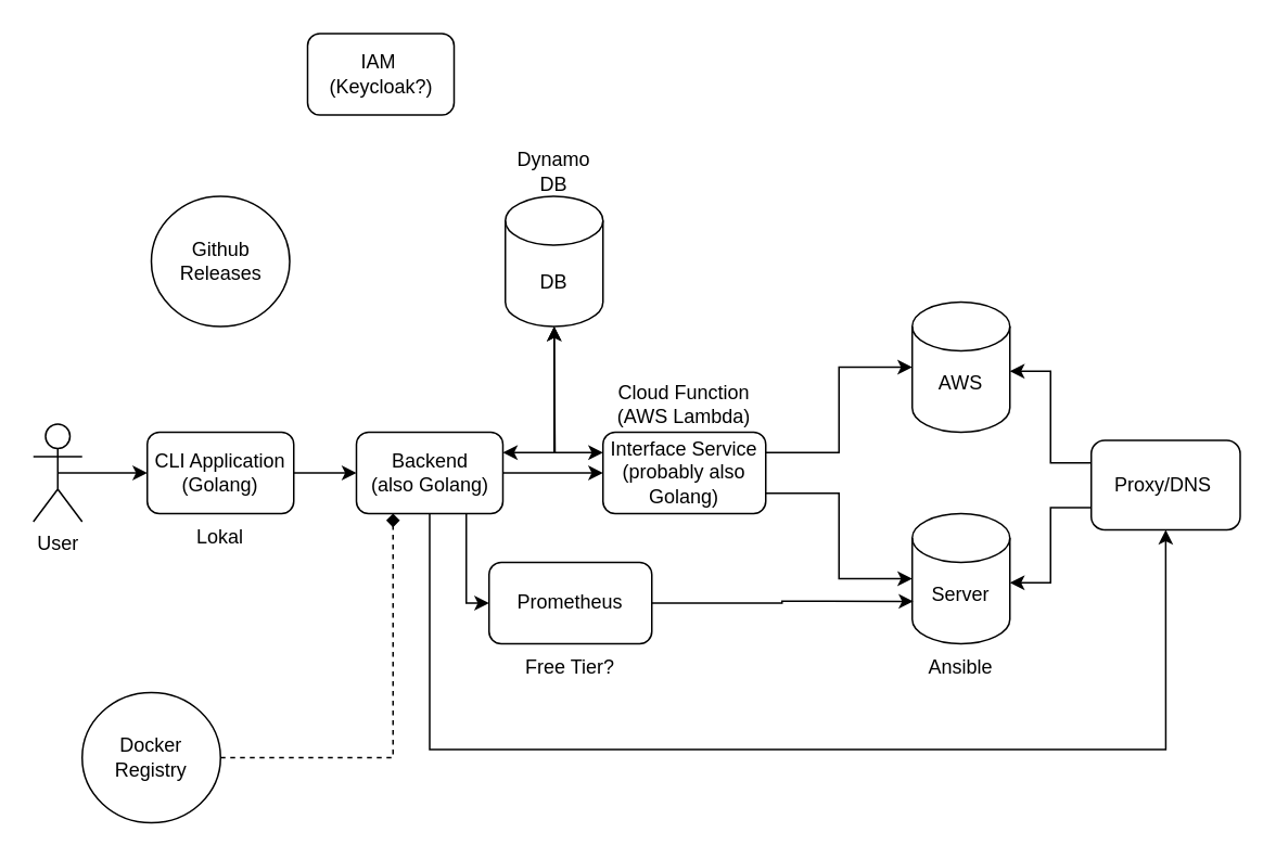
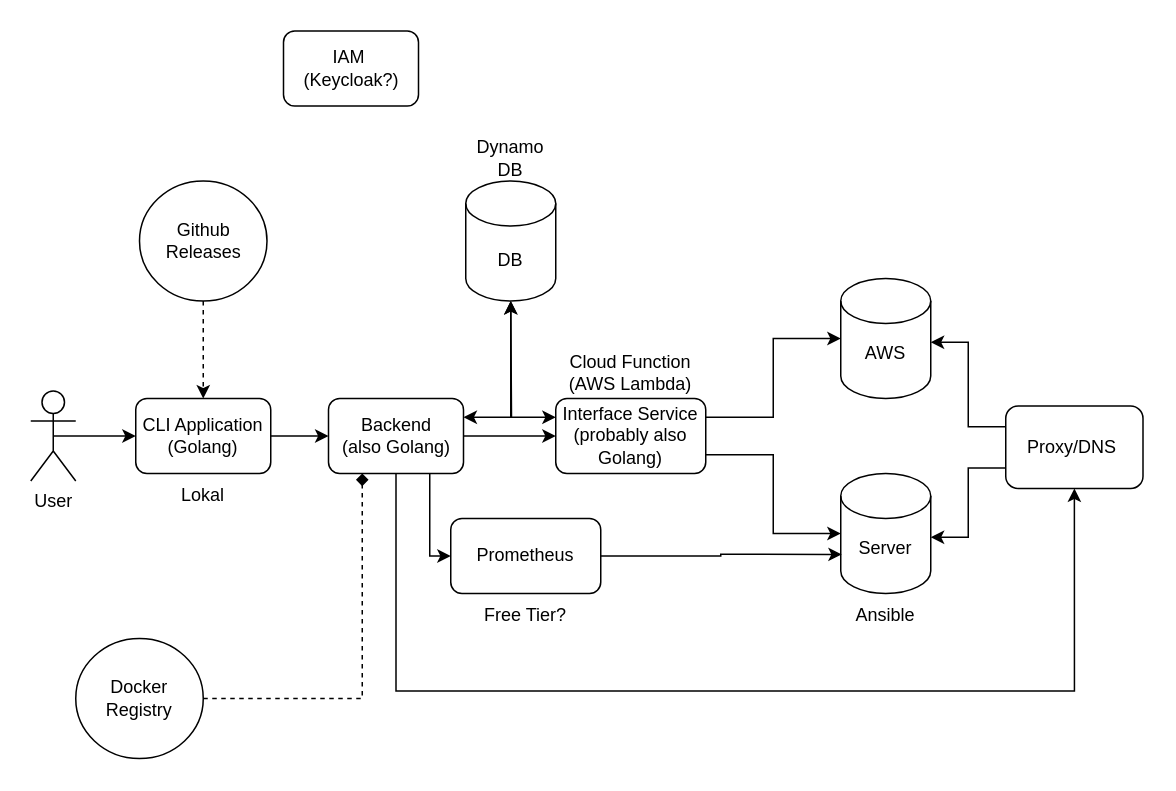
  <mxCell id="0" />
  <mxCell id="1" parent="0" />
  <mxCell id="2" style="edgeStyle=orthogonalEdgeStyle;rounded=0;orthogonalLoop=1;jettySize=auto;html=1;exitX=0.5;exitY=0.5;exitDx=0;exitDy=0;exitPerimeter=0;entryX=0;entryY=0.5;entryDx=0;entryDy=0;" edge="1" parent="1" source="3" target="5"><mxGeometry relative="1" as="geometry" /></mxCell>
  <mxCell id="3" value="User" style="shape=umlActor;verticalLabelPosition=bottom;verticalAlign=top;html=1;outlineConnect=0;" vertex="1" parent="1"><mxGeometry x="20" y="260" width="30" height="60" as="geometry" /></mxCell>
  <mxCell id="4" style="edgeStyle=orthogonalEdgeStyle;rounded=0;orthogonalLoop=1;jettySize=auto;html=1;exitX=1;exitY=0.5;exitDx=0;exitDy=0;entryX=0;entryY=0.5;entryDx=0;entryDy=0;" edge="1" parent="1" source="5" target="9"><mxGeometry relative="1" as="geometry" /></mxCell>
  <mxCell id="5" value="CLI Application&lt;br&gt;(Golang)" style="rounded=1;whiteSpace=wrap;html=1;" vertex="1" parent="1"><mxGeometry x="90" y="265" width="90" height="50" as="geometry" /></mxCell>
  <mxCell id="6" style="edgeStyle=orthogonalEdgeStyle;rounded=0;orthogonalLoop=1;jettySize=auto;html=1;exitX=1;exitY=0.5;exitDx=0;exitDy=0;entryX=0;entryY=0.5;entryDx=0;entryDy=0;" edge="1" parent="1" source="9" target="11"><mxGeometry relative="1" as="geometry" /></mxCell>
  <mxCell id="7" style="edgeStyle=orthogonalEdgeStyle;rounded=0;orthogonalLoop=1;jettySize=auto;html=1;exitX=0.75;exitY=1;exitDx=0;exitDy=0;entryX=0;entryY=0.5;entryDx=0;entryDy=0;" edge="1" parent="1" source="9" target="21"><mxGeometry relative="1" as="geometry"><Array as="points"><mxPoint x="286" y="370" /></Array></mxGeometry></mxCell>
  <mxCell id="8" style="edgeStyle=orthogonalEdgeStyle;rounded=0;orthogonalLoop=1;jettySize=auto;html=1;exitX=0.5;exitY=1;exitDx=0;exitDy=0;entryX=0.5;entryY=1;entryDx=0;entryDy=0;" edge="1" parent="1" source="9" target="33"><mxGeometry relative="1" as="geometry"><Array as="points"><mxPoint x="264" y="460" /><mxPoint x="716" y="460" /></Array></mxGeometry></mxCell>
  <mxCell id="9" value="Backend&lt;br&gt;(also Golang)" style="rounded=1;whiteSpace=wrap;html=1;" vertex="1" parent="1"><mxGeometry x="218.5" y="265" width="90" height="50" as="geometry" /></mxCell>
  <mxCell id="10" style="edgeStyle=orthogonalEdgeStyle;rounded=0;orthogonalLoop=1;jettySize=auto;html=1;exitX=0;exitY=0.25;exitDx=0;exitDy=0;startArrow=classic;startFill=1;" edge="1" parent="1" source="11"><mxGeometry relative="1" as="geometry"><mxPoint x="340" y="200" as="targetPoint" /></mxGeometry></mxCell>
  <mxCell id="11" value="Interface Service (probably also Golang)" style="rounded=1;whiteSpace=wrap;html=1;" vertex="1" parent="1"><mxGeometry x="370" y="265" width="100" height="50" as="geometry" /></mxCell>
  <mxCell id="12" value="" style="shape=cylinder3;whiteSpace=wrap;html=1;boundedLbl=1;backgroundOutline=1;size=15;" vertex="1" parent="1"><mxGeometry x="560" y="185" width="60" height="80" as="geometry" /></mxCell>
  <mxCell id="13" value="" style="shape=cylinder3;whiteSpace=wrap;html=1;boundedLbl=1;backgroundOutline=1;size=15;" vertex="1" parent="1"><mxGeometry x="560" y="315" width="60" height="80" as="geometry" /></mxCell>
  <mxCell id="14" style="edgeStyle=orthogonalEdgeStyle;rounded=0;orthogonalLoop=1;jettySize=auto;html=1;exitX=1;exitY=0.25;exitDx=0;exitDy=0;entryX=0;entryY=0.5;entryDx=0;entryDy=0;entryPerimeter=0;" edge="1" parent="1" source="11" target="12"><mxGeometry relative="1" as="geometry" /></mxCell>
  <mxCell id="15" style="edgeStyle=orthogonalEdgeStyle;rounded=0;orthogonalLoop=1;jettySize=auto;html=1;exitX=1;exitY=0.75;exitDx=0;exitDy=0;entryX=0;entryY=0.5;entryDx=0;entryDy=0;entryPerimeter=0;" edge="1" parent="1" source="11" target="13"><mxGeometry relative="1" as="geometry" /></mxCell>
  <mxCell id="16" value="AWS" style="text;html=1;strokeColor=none;fillColor=none;align=center;verticalAlign=middle;whiteSpace=wrap;rounded=0;" vertex="1" parent="1"><mxGeometry x="560" y="220" width="60" height="30" as="geometry" /></mxCell>
  <mxCell id="17" value="Server" style="text;html=1;strokeColor=none;fillColor=none;align=center;verticalAlign=middle;whiteSpace=wrap;rounded=0;" vertex="1" parent="1"><mxGeometry x="560" y="350" width="60" height="30" as="geometry" /></mxCell>
+ <mxCell id="18" style="edgeStyle=orthogonalEdgeStyle;rounded=0;orthogonalLoop=1;jettySize=auto;html=1;exitX=0.5;exitY=1;exitDx=0;exitDy=0;dashed=1;" edge="1" parent="1" source="19" target="5"><mxGeometry relative="1" as="geometry" /></mxCell>
  <mxCell id="19" value="Github Releases" style="ellipse;whiteSpace=wrap;html=1;" vertex="1" parent="1"><mxGeometry x="92.5" y="120" width="85" height="80" as="geometry" /></mxCell>
  <mxCell id="20" value="Lokal" style="text;html=1;strokeColor=none;fillColor=none;align=center;verticalAlign=middle;whiteSpace=wrap;rounded=0;" vertex="1" parent="1"><mxGeometry x="105" y="315" width="60" height="30" as="geometry" /></mxCell>
  <mxCell id="21" value="Prometheus" style="rounded=1;whiteSpace=wrap;html=1;" vertex="1" parent="1"><mxGeometry x="300" y="345" width="100" height="50" as="geometry" /></mxCell>
  <mxCell id="22" style="edgeStyle=orthogonalEdgeStyle;rounded=0;orthogonalLoop=1;jettySize=auto;html=1;exitX=1;exitY=0.5;exitDx=0;exitDy=0;entryX=0.012;entryY=0.631;entryDx=0;entryDy=0;entryPerimeter=0;" edge="1" parent="1" source="21" target="17"><mxGeometry relative="1" as="geometry" /></mxCell>
  <mxCell id="23" value="Free Tier?" style="text;html=1;strokeColor=none;fillColor=none;align=center;verticalAlign=middle;whiteSpace=wrap;rounded=0;" vertex="1" parent="1"><mxGeometry x="320" y="395" width="60" height="30" as="geometry" /></mxCell>
  <mxCell id="24" value="Cloud Function&lt;br&gt;(AWS Lambda)" style="text;html=1;strokeColor=none;fillColor=none;align=center;verticalAlign=middle;whiteSpace=wrap;rounded=0;" vertex="1" parent="1"><mxGeometry x="370" y="230" width="100" height="35" as="geometry" /></mxCell>
  <mxCell id="25" value="Ansible" style="text;html=1;strokeColor=none;fillColor=none;align=center;verticalAlign=middle;whiteSpace=wrap;rounded=0;" vertex="1" parent="1"><mxGeometry x="560" y="395" width="60" height="30" as="geometry" /></mxCell>
  <mxCell id="26" value="DB" style="shape=cylinder3;whiteSpace=wrap;html=1;boundedLbl=1;backgroundOutline=1;size=15;" vertex="1" parent="1"><mxGeometry x="310" y="120" width="60" height="80" as="geometry" /></mxCell>
  <mxCell id="27" style="edgeStyle=orthogonalEdgeStyle;rounded=0;orthogonalLoop=1;jettySize=auto;html=1;exitX=1;exitY=0.25;exitDx=0;exitDy=0;entryX=0.5;entryY=1;entryDx=0;entryDy=0;entryPerimeter=0;startArrow=classic;startFill=1;" edge="1" parent="1" source="9" target="26"><mxGeometry relative="1" as="geometry"><Array as="points"><mxPoint x="340" y="278" /></Array></mxGeometry></mxCell>
  <mxCell id="28" value="Dynamo DB" style="text;html=1;strokeColor=none;fillColor=none;align=center;verticalAlign=middle;whiteSpace=wrap;rounded=0;" vertex="1" parent="1"><mxGeometry x="310" y="90" width="60" height="30" as="geometry" /></mxCell>
  <mxCell id="29" style="edgeStyle=orthogonalEdgeStyle;rounded=0;orthogonalLoop=1;jettySize=auto;html=1;exitX=1;exitY=0.5;exitDx=0;exitDy=0;entryX=0.25;entryY=1;entryDx=0;entryDy=0;dashed=1;endArrow=diamond;" edge="1" parent="1" source="30" target="9"><mxGeometry relative="1" as="geometry" /></mxCell>
  <mxCell id="30" value="Docker&lt;br&gt;Registry" style="ellipse;whiteSpace=wrap;html=1;" vertex="1" parent="1"><mxGeometry x="50" y="425" width="85" height="80" as="geometry" /></mxCell>
  <mxCell id="31" style="edgeStyle=orthogonalEdgeStyle;rounded=0;orthogonalLoop=1;jettySize=auto;html=1;exitX=0;exitY=0.25;exitDx=0;exitDy=0;entryX=1;entryY=0.25;entryDx=0;entryDy=0;" edge="1" parent="1" source="33" target="16"><mxGeometry relative="1" as="geometry" /></mxCell>
  <mxCell id="32" style="edgeStyle=orthogonalEdgeStyle;rounded=0;orthogonalLoop=1;jettySize=auto;html=1;exitX=0;exitY=0.75;exitDx=0;exitDy=0;entryX=1;entryY=0.25;entryDx=0;entryDy=0;" edge="1" parent="1" source="33" target="17"><mxGeometry relative="1" as="geometry" /></mxCell>
  <mxCell id="33" value="Proxy/DNS&amp;nbsp;" style="rounded=1;whiteSpace=wrap;html=1;" vertex="1" parent="1"><mxGeometry x="670" y="270" width="91.5" height="55" as="geometry" /></mxCell>
  <mxCell id="34" value="IAM&amp;nbsp;&lt;br&gt;(Keycloak?)" style="rounded=1;whiteSpace=wrap;html=1;" vertex="1" parent="1"><mxGeometry x="188.5" y="20" width="90" height="50" as="geometry" /></mxCell>
